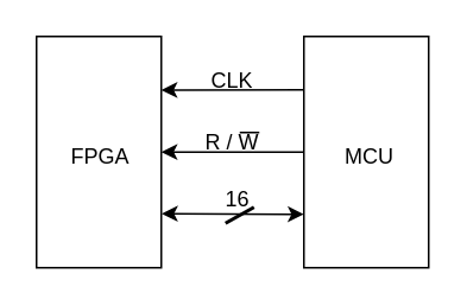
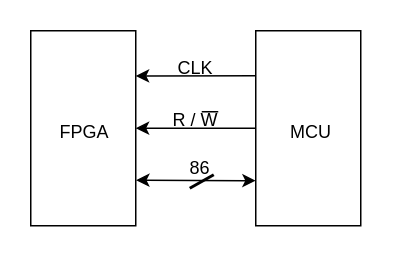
  <mxCell id="0" />
  <mxCell id="1" parent="0" />
  <mxCell id="2" value="" style="rounded=0;whiteSpace=wrap;html=1;" vertex="1" parent="1"><mxGeometry x="20" y="20" width="70" height="130" as="geometry" /></mxCell>
  <mxCell id="3" value="" style="rounded=0;whiteSpace=wrap;html=1;" vertex="1" parent="1"><mxGeometry x="170" y="20" width="70" height="130" as="geometry" /></mxCell>
  <mxCell id="4" value="" style="endArrow=classic;html=1;rounded=0;exitX=0;exitY=0.214;exitDx=0;exitDy=0;exitPerimeter=0;entryX=1.002;entryY=0.215;entryDx=0;entryDy=0;entryPerimeter=0;" edge="1" parent="1"><mxGeometry width="50" height="50" relative="1" as="geometry"><mxPoint x="169.86" y="50" as="sourcePoint" /><mxPoint x="90" y="50.14" as="targetPoint" /></mxGeometry></mxCell>
  <mxCell id="5" value="" style="endArrow=classic;html=1;rounded=0;exitX=0;exitY=0.214;exitDx=0;exitDy=0;exitPerimeter=0;entryX=1.002;entryY=0.215;entryDx=0;entryDy=0;entryPerimeter=0;" edge="1" parent="1"><mxGeometry width="50" height="50" relative="1" as="geometry"><mxPoint x="170" y="84.92" as="sourcePoint" /><mxPoint x="90" y="84.92" as="targetPoint" /></mxGeometry></mxCell>
  <mxCell id="6" value="" style="endArrow=classic;startArrow=classic;html=1;rounded=0;exitX=1.003;exitY=0.766;exitDx=0;exitDy=0;exitPerimeter=0;entryX=0;entryY=0.769;entryDx=0;entryDy=0;entryPerimeter=0;" edge="1" parent="1" source="2" target="3"><mxGeometry width="50" height="50" relative="1" as="geometry"><mxPoint x="120" y="110" as="sourcePoint" /><mxPoint x="170" y="60" as="targetPoint" /></mxGeometry></mxCell>
  <mxCell id="7" value="CLK" style="text;html=1;align=center;verticalAlign=middle;whiteSpace=wrap;rounded=0;" vertex="1" parent="1"><mxGeometry x="100" y="30" width="60" height="30" as="geometry" /></mxCell>
  <mxCell id="8" value="R / W" style="text;html=1;align=center;verticalAlign=middle;whiteSpace=wrap;rounded=0;" vertex="1" parent="1"><mxGeometry x="100" y="70" width="60" height="20" as="geometry" /></mxCell>
  <mxCell id="9" value="" style="endArrow=none;html=1;rounded=0;strokeWidth=1;startSize=6;jumpSize=6;movable=1;resizable=1;rotatable=1;deletable=1;editable=1;locked=0;connectable=1;" edge="1" parent="1"><mxGeometry width="50" height="50" relative="1" as="geometry"><mxPoint x="134" y="74" as="sourcePoint" /><mxPoint x="145" y="74" as="targetPoint" /><Array as="points"><mxPoint x="140" y="74" /></Array></mxGeometry></mxCell>
  <mxCell id="10" value="" style="endArrow=none;html=2;rounded=0;startSize=3;endSize=3;jumpSize=16;strokeWidth=2;" edge="1" parent="1"><mxGeometry width="50" height="50" relative="1" as="geometry"><mxPoint x="126" y="125" as="sourcePoint" /><mxPoint x="142" y="116" as="targetPoint" /></mxGeometry></mxCell>
- <mxCell id="11" value="16" style="text;html=1;align=center;verticalAlign=middle;whiteSpace=wrap;rounded=0;" vertex="1" parent="1"><mxGeometry x="103" y="97" width="60" height="30" as="geometry" /></mxCell>
+ <mxCell id="11" value="86" style="text;html=1;align=center;verticalAlign=middle;whiteSpace=wrap;rounded=0;" vertex="1" parent="1"><mxGeometry x="103" y="97" width="60" height="30" as="geometry" /></mxCell>
  <mxCell id="12" value="FPGA" style="text;html=1;align=center;verticalAlign=middle;whiteSpace=wrap;rounded=0;" vertex="1" parent="1"><mxGeometry x="26" y="73" width="60" height="30" as="geometry" /></mxCell>
  <mxCell id="13" value="MCU" style="text;html=1;align=center;verticalAlign=middle;whiteSpace=wrap;rounded=0;" vertex="1" parent="1"><mxGeometry x="177" y="73" width="60" height="30" as="geometry" /></mxCell>
